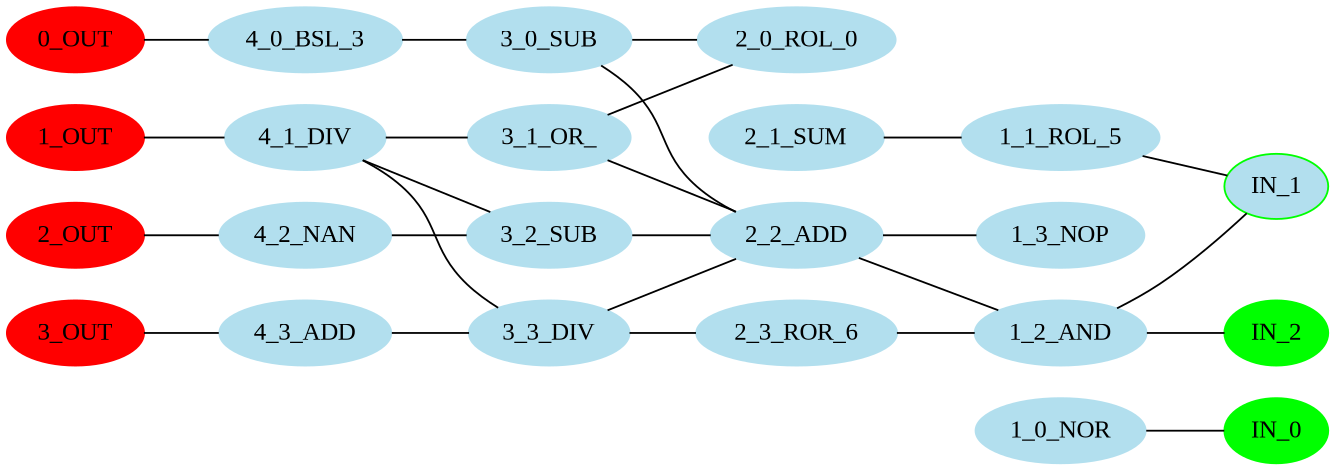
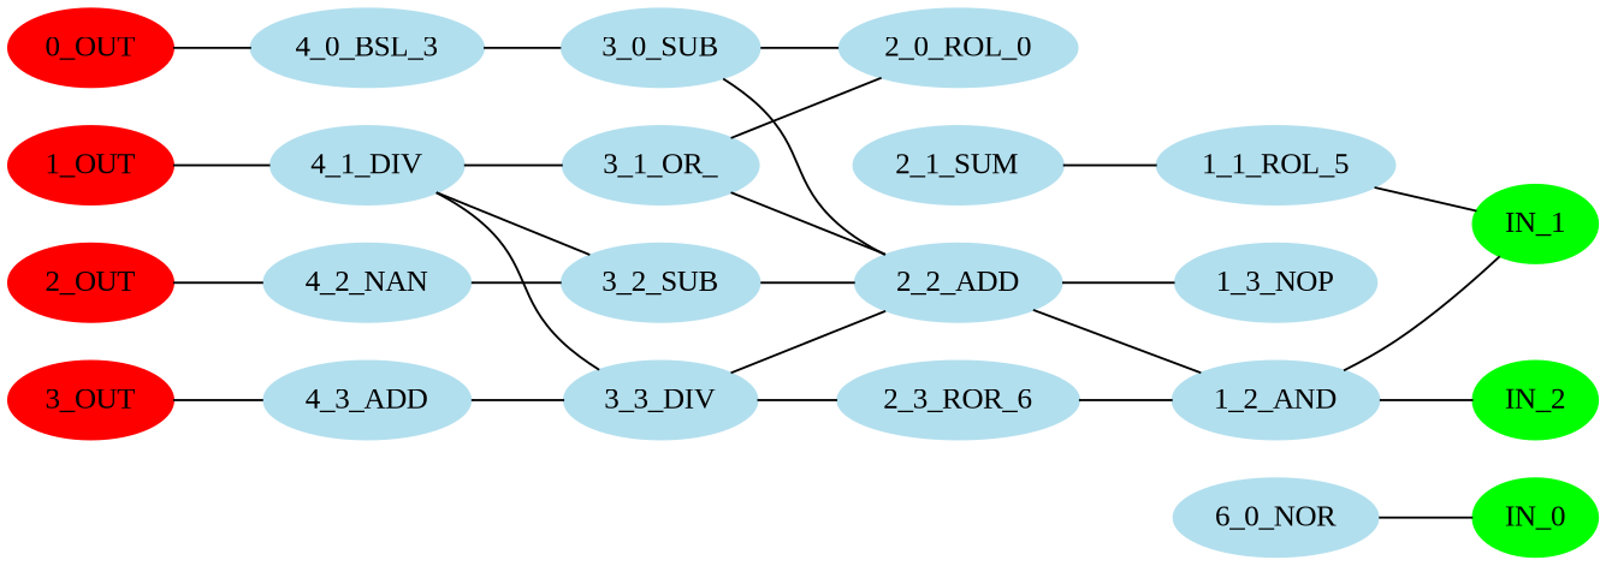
  digraph {
    fontname="Liberation Serif"
    ordering=out
    rankdir=LR
    node [color=lightblue2 fontname="Liberation Serif" style=filled]
    edge [dir=none fontname="Liberation Serif"]
-   "1_0_NOR"
+   "1_0_NOR" [label="6_0_NOR"]
    "1_1_ROL_5"
    "1_2_AND"
    "1_3_NOP"
    "2_0_ROL_0"
    "2_1_SUM"
    "2_2_ADD"
    "2_3_ROR_6"
    "3_0_SUB"
    "3_1_OR_"
    "3_2_SUB"
    "3_3_DIV"
    "4_0_BSL_3"
    "4_1_DIV"
    "4_2_NAN"
    "4_3_ADD"
    IN_0 [color=green]
-   IN_1 [color=green fillcolor=lightblue2]
+   IN_1 [color=green]
    IN_2 [color=green]
    "0_OUT" [color=red]
    "1_OUT" [color=red]
    "2_OUT" [color=red]
    "3_OUT" [color=red]
    subgraph sub_1 {
      rank=same
      "1_0_NOR"
      "1_1_ROL_5"
      "1_2_AND"
      "1_3_NOP"
    }
    subgraph sub_2 {
      rank=same
      "2_0_ROL_0"
      "2_1_SUM"
      "2_2_ADD"
      "2_3_ROR_6"
    }
    subgraph sub_3 {
      rank=same
      "3_0_SUB"
      "3_1_OR_"
      "3_2_SUB"
      "3_3_DIV"
    }
    subgraph sub_4 {
      rank=same
      "4_0_BSL_3"
      "4_1_DIV"
      "4_2_NAN"
      "4_3_ADD"
    }
    "1_0_NOR" -> IN_0
    "1_1_ROL_5" -> IN_1
    "1_2_AND" -> IN_1
    "1_2_AND" -> IN_2
    "2_1_SUM" -> "1_1_ROL_5"
    "2_2_ADD" -> "1_2_AND"
    "2_2_ADD" -> "1_3_NOP"
    "2_3_ROR_6" -> "1_2_AND"
    "3_0_SUB" -> "2_0_ROL_0"
    "3_0_SUB" -> "2_2_ADD"
    "3_1_OR_" -> "2_0_ROL_0"
    "3_1_OR_" -> "2_2_ADD"
    "3_2_SUB" -> "2_2_ADD"
    "3_3_DIV" -> "2_2_ADD"
    "3_3_DIV" -> "2_3_ROR_6"
    "4_0_BSL_3" -> "3_0_SUB"
    "4_1_DIV" -> "3_1_OR_"
    "4_1_DIV" -> "3_2_SUB"
    "4_1_DIV" -> "3_3_DIV"
    "4_2_NAN" -> "3_2_SUB"
    "4_3_ADD" -> "3_3_DIV"
    "0_OUT" -> "4_0_BSL_3"
    "1_OUT" -> "4_1_DIV"
    "2_OUT" -> "4_2_NAN"
    "3_OUT" -> "4_3_ADD"
  }
